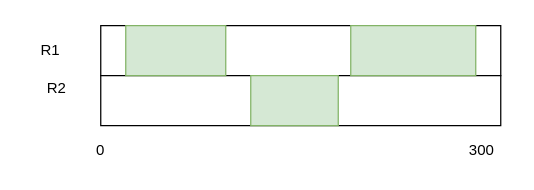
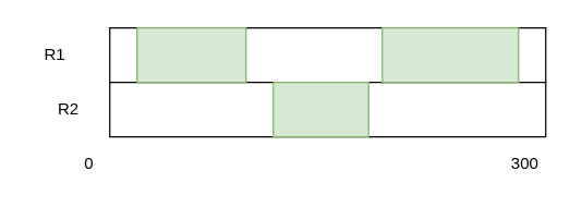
  <mxCell id="0" />
  <mxCell id="1" parent="0" />
  <mxCell id="2" value="" style="rounded=0;whiteSpace=wrap;html=1;" vertex="1" parent="1"><mxGeometry x="80" y="20" width="320" height="40" as="geometry" /></mxCell>
  <mxCell id="3" value="" style="rounded=0;whiteSpace=wrap;html=1;" vertex="1" parent="1"><mxGeometry x="80" y="60" width="320" height="40" as="geometry" /></mxCell>
  <mxCell id="4" value="R1" style="text;html=1;strokeColor=none;fillColor=none;align=center;verticalAlign=middle;whiteSpace=wrap;rounded=0;" vertex="1" parent="1"><mxGeometry x="20" y="30" width="40" height="20" as="geometry" /></mxCell>
- <mxCell id="5" value="R2" style="text;html=1;strokeColor=none;fillColor=none;align=center;verticalAlign=middle;whiteSpace=wrap;rounded=0;" vertex="1" parent="1"><mxGeometry x="25" y="60" width="40" height="20" as="geometry" /></mxCell>
- <mxCell id="6" value="0" style="text;html=1;strokeColor=none;fillColor=none;align=center;verticalAlign=middle;whiteSpace=wrap;rounded=0;" vertex="1" parent="1"><mxGeometry x="60" y="110" width="40" height="20" as="geometry" /></mxCell>
+ <mxCell id="5" value="R2" style="text;html=1;strokeColor=none;fillColor=none;align=center;verticalAlign=middle;whiteSpace=wrap;rounded=0;" vertex="1" parent="1"><mxGeometry x="30" y="70" width="40" height="20" as="geometry" /></mxCell>
+ <mxCell id="6" value="0" style="text;html=1;strokeColor=none;fillColor=none;align=center;verticalAlign=middle;whiteSpace=wrap;rounded=0;" vertex="1" parent="1"><mxGeometry x="45" y="110" width="40" height="20" as="geometry" /></mxCell>
  <mxCell id="7" value="300" style="text;html=1;strokeColor=none;fillColor=none;align=center;verticalAlign=middle;whiteSpace=wrap;rounded=0;" vertex="1" parent="1"><mxGeometry x="365" y="110" width="40" height="20" as="geometry" /></mxCell>
  <mxCell id="8" value="" style="group" vertex="1" connectable="0" parent="1"><mxGeometry x="100" y="20" width="280" height="40" as="geometry" /></mxCell>
  <mxCell id="9" value="" style="rounded=0;whiteSpace=wrap;html=1;fillColor=#d5e8d4;strokeColor=#82b366;" vertex="1" parent="8"><mxGeometry width="80" height="40" as="geometry" /></mxCell>
  <mxCell id="10" value="" style="rounded=0;whiteSpace=wrap;html=1;fillColor=#d5e8d4;strokeColor=#82b366;" vertex="1" parent="8"><mxGeometry x="180" width="100" height="40" as="geometry" /></mxCell>
  <mxCell id="11" value="" style="rounded=0;whiteSpace=wrap;html=1;fillColor=#d5e8d4;strokeColor=#82b366;" vertex="1" parent="1"><mxGeometry x="200" y="60" width="70" height="40" as="geometry" /></mxCell>
